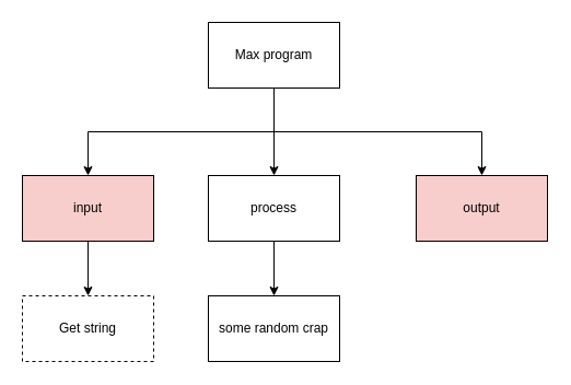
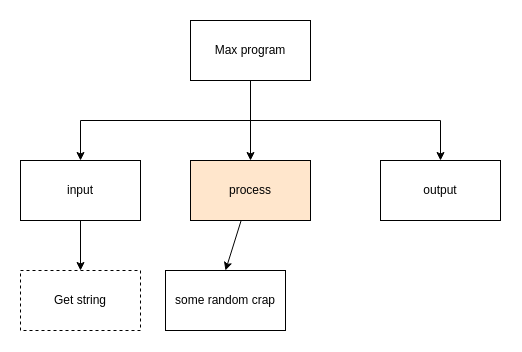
  <mxCell id="0" />
  <mxCell id="1" parent="0" />
  <mxCell id="2" style="edgeStyle=elbowEdgeStyle;html=1;rounded=0;elbow=vertical;" edge="1" parent="1" source="5" target="7"><mxGeometry relative="1" as="geometry"><mxPoint x="250" y="140" as="targetPoint" /></mxGeometry></mxCell>
  <mxCell id="3" style="edgeStyle=none;html=1;entryX=0.5;entryY=0;entryDx=0;entryDy=0;" edge="1" parent="1" source="5" target="10"><mxGeometry relative="1" as="geometry"><mxPoint x="250" y="170" as="targetPoint" /></mxGeometry></mxCell>
  <mxCell id="4" style="edgeStyle=elbowEdgeStyle;html=1;entryX=0.5;entryY=0;entryDx=0;entryDy=0;elbow=vertical;rounded=0;" edge="1" parent="1" source="5" target="11"><mxGeometry relative="1" as="geometry" /></mxCell>
  <mxCell id="5" value="Max program" style="rounded=0;whiteSpace=wrap;html=1;" vertex="1" parent="1"><mxGeometry x="190" y="20" width="120" height="60" as="geometry" /></mxCell>
  <mxCell id="6" style="edgeStyle=none;html=1;entryX=0.5;entryY=0;entryDx=0;entryDy=0;" edge="1" parent="1" source="7" target="8"><mxGeometry relative="1" as="geometry" /></mxCell>
- <mxCell id="7" value="input" style="rounded=0;whiteSpace=wrap;html=1;fillColor=#f8cecc;" vertex="1" parent="1"><mxGeometry x="20" y="160" width="120" height="60" as="geometry" /></mxCell>
+ <mxCell id="7" value="input" style="rounded=0;whiteSpace=wrap;html=1;" vertex="1" parent="1"><mxGeometry x="20" y="160" width="120" height="60" as="geometry" /></mxCell>
  <mxCell id="8" value="Get string" style="rounded=0;whiteSpace=wrap;html=1;dashed=1;" vertex="1" parent="1"><mxGeometry x="20" y="270" width="120" height="60" as="geometry" /></mxCell>
  <mxCell id="9" style="edgeStyle=none;html=1;entryX=0.5;entryY=0;entryDx=0;entryDy=0;" edge="1" parent="1" source="10" target="12"><mxGeometry relative="1" as="geometry"><mxPoint x="250" y="270" as="targetPoint" /></mxGeometry></mxCell>
- <mxCell id="10" value="process" style="rounded=0;whiteSpace=wrap;html=1;" vertex="1" parent="1"><mxGeometry x="190" y="160" width="120" height="60" as="geometry" /></mxCell>
- <mxCell id="11" value="output" style="rounded=0;whiteSpace=wrap;html=1;fillColor=#f8cecc;" vertex="1" parent="1"><mxGeometry x="380" y="160" width="120" height="60" as="geometry" /></mxCell>
- <mxCell id="12" value="some random crap" style="rounded=0;whiteSpace=wrap;html=1;" vertex="1" parent="1"><mxGeometry x="190" y="270" width="120" height="60" as="geometry" /></mxCell>
+ <mxCell id="10" value="process" style="rounded=0;whiteSpace=wrap;html=1;fillColor=#ffe6cc;" vertex="1" parent="1"><mxGeometry x="190" y="160" width="120" height="60" as="geometry" /></mxCell>
+ <mxCell id="11" value="output" style="rounded=0;whiteSpace=wrap;html=1;" vertex="1" parent="1"><mxGeometry x="380" y="160" width="120" height="60" as="geometry" /></mxCell>
+ <mxCell id="12" value="some random crap" style="rounded=0;whiteSpace=wrap;html=1;" vertex="1" parent="1"><mxGeometry x="165" y="270" width="120" height="60" as="geometry" /></mxCell>
